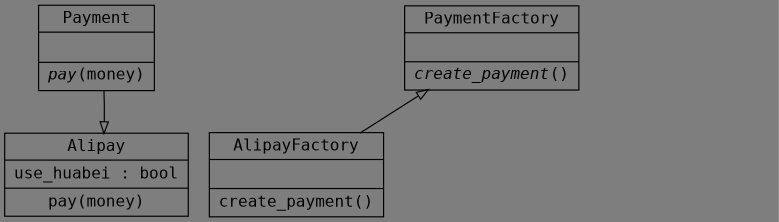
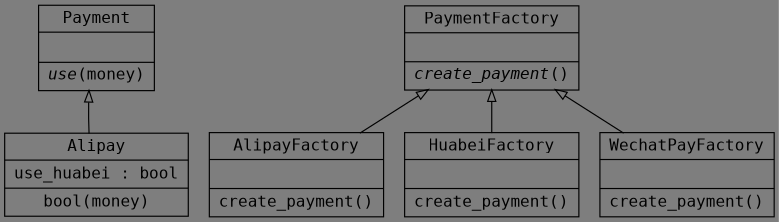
  digraph {
    bgcolor="#7e7e7e"
    fontname="DejaVu Sans Mono"
    rankdir=BT
    node [color=black fontcolor=black fontname="DejaVu Sans Mono" shape=record style=solid]
    edge [arrowhead=empty arrowtail=none fontname="DejaVu Sans Mono"]
-   n1 [label=<{Alipay|use_huabei : bool<br ALIGN="LEFT"/>|pay(money)<br ALIGN="LEFT"/>}>]
-   n2 [label=<{Payment|<br ALIGN="LEFT"/>|<I>pay</I>(money)<br ALIGN="LEFT"/>}>]
+   n1 [label=<{Alipay|use_huabei : bool<br ALIGN="LEFT"/>|bool(money)<br ALIGN="LEFT"/>}>]
+   n2 [label=<{Payment|<br ALIGN="LEFT"/>|<I>use</I>(money)<br ALIGN="LEFT"/>}>]
    n3 [label=<{AlipayFactory|<br ALIGN="LEFT"/>|create_payment()<br ALIGN="LEFT"/>}>]
    n4 [label=<{PaymentFactory|<br ALIGN="LEFT"/>|<I>create_payment</I>()<br ALIGN="LEFT"/>}>]
-   n2 -> n1
+   n5 [label=<{HuabeiFactory|<br ALIGN="LEFT"/>|create_payment()<br ALIGN="LEFT"/>}>]
+   n6 [label=<{WechatPayFactory|<br ALIGN="LEFT"/>|create_payment()<br ALIGN="LEFT"/>}>]
+   n1 -> n2
    n3 -> n4
+   n5 -> n4
+   n6 -> n4
  }
